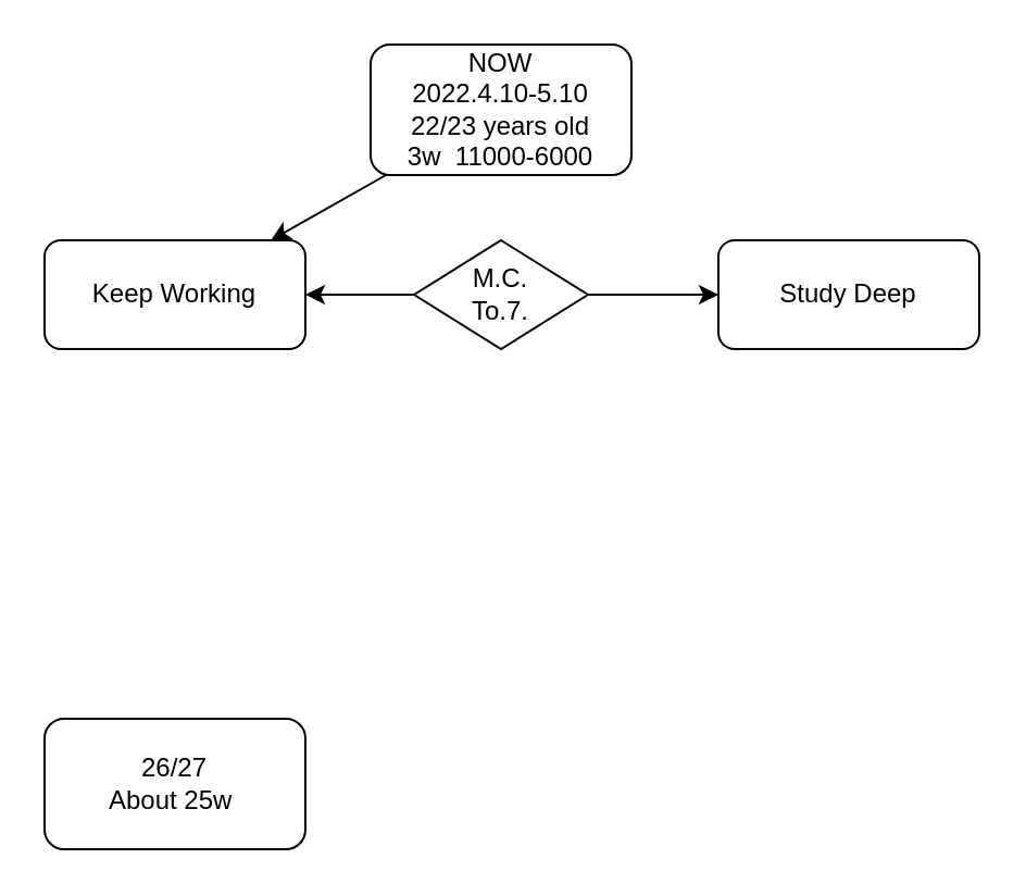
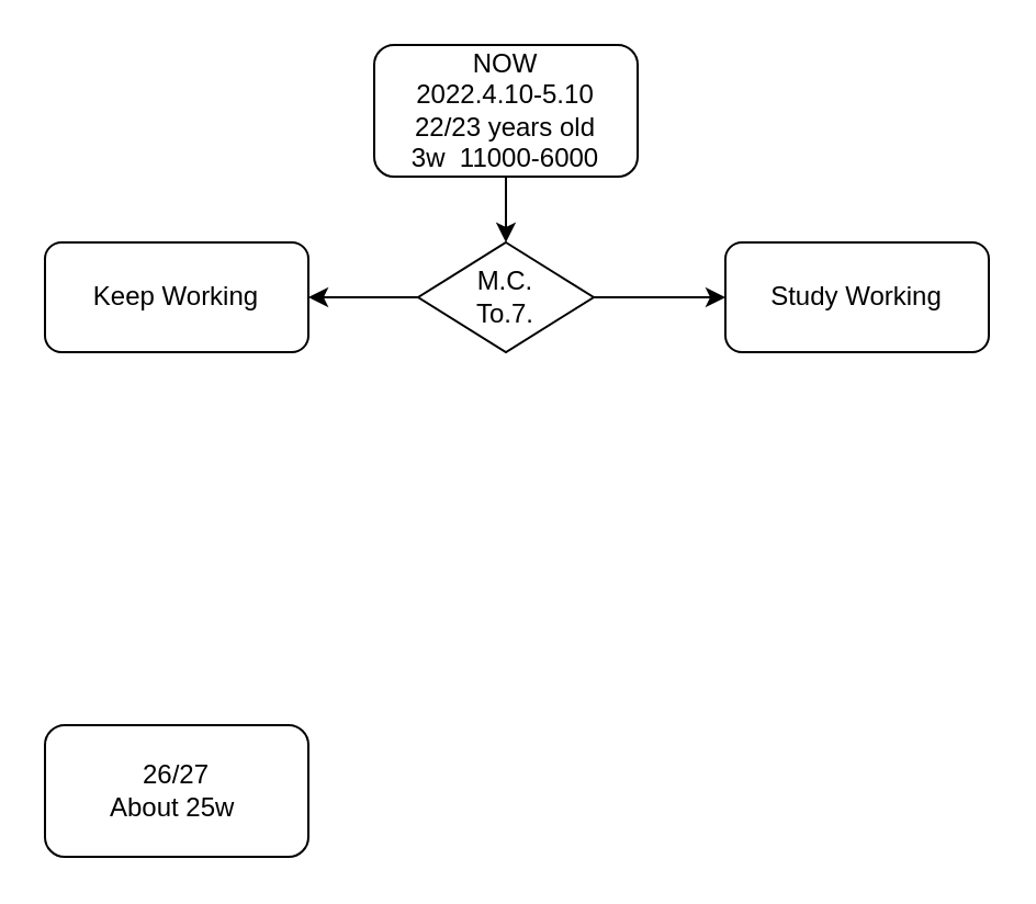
  <mxCell id="0" />
  <mxCell id="1" parent="0" />
- <mxCell id="2" style="edgeStyle=none;html=1;" edge="1" parent="1" source="3" target="7"><mxGeometry relative="1" as="geometry" /></mxCell>
+ <mxCell id="2" style="edgeStyle=none;html=1;entryX=0.5;entryY=0;entryDx=0;entryDy=0;" edge="1" parent="1" source="3" target="6"><mxGeometry relative="1" as="geometry" /></mxCell>
  <mxCell id="3" value="NOW&lt;br&gt;2022.4.10-5.10&lt;br&gt;22/23 years old&lt;br&gt;3w&amp;nbsp; 11000-6000" style="rounded=1;whiteSpace=wrap;html=1;" vertex="1" parent="1"><mxGeometry x="170" y="20" width="120" height="60" as="geometry" /></mxCell>
  <mxCell id="4" style="edgeStyle=none;html=1;entryX=1;entryY=0.5;entryDx=0;entryDy=0;" edge="1" parent="1" source="6" target="7"><mxGeometry relative="1" as="geometry" /></mxCell>
  <mxCell id="5" style="edgeStyle=none;html=1;entryX=0;entryY=0.5;entryDx=0;entryDy=0;" edge="1" parent="1" source="6" target="8"><mxGeometry relative="1" as="geometry" /></mxCell>
  <mxCell id="6" value="M.C.&lt;br&gt;To.7." style="rhombus;whiteSpace=wrap;html=1;" vertex="1" parent="1"><mxGeometry x="190" y="110" width="80" height="50" as="geometry" /></mxCell>
  <mxCell id="7" value="Keep Working&lt;br&gt;" style="rounded=1;whiteSpace=wrap;html=1;" vertex="1" parent="1"><mxGeometry x="20" y="110" width="120" height="50" as="geometry" /></mxCell>
- <mxCell id="8" value="Study Deep" style="rounded=1;whiteSpace=wrap;html=1;" vertex="1" parent="1"><mxGeometry x="330" y="110" width="120" height="50" as="geometry" /></mxCell>
+ <mxCell id="8" value="Study Working" style="rounded=1;whiteSpace=wrap;html=1;" vertex="1" parent="1"><mxGeometry x="330" y="110" width="120" height="50" as="geometry" /></mxCell>
  <mxCell id="9" value="26/27&lt;br&gt;About 25w&amp;nbsp;" style="rounded=1;whiteSpace=wrap;html=1;" vertex="1" parent="1"><mxGeometry x="20" y="330" width="120" height="60" as="geometry" /></mxCell>
